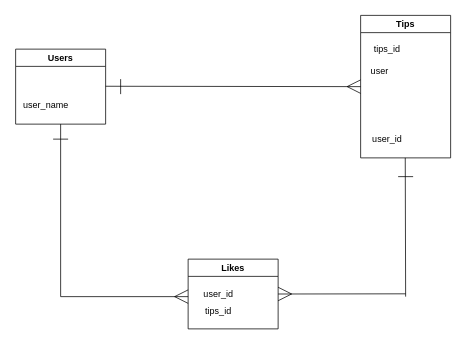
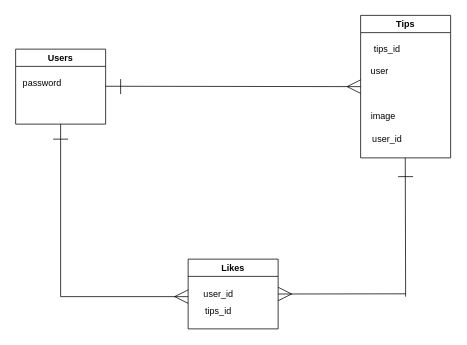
  <mxCell id="0" />
  <mxCell id="1" parent="0" />
  <mxCell id="2" style="edgeStyle=none;html=1;exitX=0.5;exitY=1;exitDx=0;exitDy=0;endArrow=none;endFill=0;" parent="1" source="3" edge="1"><mxGeometry relative="1" as="geometry"><mxPoint x="80" y="395" as="targetPoint" /></mxGeometry></mxCell>
  <mxCell id="3" value="Users" style="swimlane;whiteSpace=wrap;html=1;" parent="1" vertex="1"><mxGeometry x="20" y="65" width="120" height="100" as="geometry" /></mxCell>
- <mxCell id="5" value="user_name" style="text;html=1;align=center;verticalAlign=middle;resizable=0;points=[];autosize=1;strokeColor=none;fillColor=none;" parent="3" vertex="1"><mxGeometry y="60" width="80" height="30" as="geometry" /></mxCell>
+ <mxCell id="4" value="password" style="text;html=1;align=center;verticalAlign=middle;resizable=0;points=[];autosize=1;strokeColor=none;fillColor=none;" parent="3" vertex="1"><mxGeometry y="30" width="70" height="30" as="geometry" /></mxCell>
  <mxCell id="6" value="" style="endArrow=none;html=1;endSize=16;" parent="1" edge="1"><mxGeometry width="50" height="50" relative="1" as="geometry"><mxPoint x="160" y="125" as="sourcePoint" /><mxPoint x="160" y="105" as="targetPoint" /></mxGeometry></mxCell>
  <mxCell id="7" style="edgeStyle=none;html=1;endArrow=none;endFill=0;startArrow=ERmany;startFill=0;startSize=16;exitX=1;exitY=0.5;exitDx=0;exitDy=0;" parent="1" source="8" edge="1"><mxGeometry relative="1" as="geometry"><mxPoint x="540" y="391.26" as="targetPoint" /><mxPoint x="380" y="391" as="sourcePoint" /></mxGeometry></mxCell>
  <mxCell id="8" value="Likes" style="swimlane;whiteSpace=wrap;html=1;" parent="1" vertex="1"><mxGeometry x="250" y="345" width="120" height="93" as="geometry" /></mxCell>
  <mxCell id="9" value="user_id" style="text;html=1;align=center;verticalAlign=middle;resizable=0;points=[];autosize=1;strokeColor=none;fillColor=none;" parent="8" vertex="1"><mxGeometry x="10" y="31.5" width="60" height="30" as="geometry" /></mxCell>
  <mxCell id="10" value="tips_id" style="text;html=1;align=center;verticalAlign=middle;resizable=0;points=[];autosize=1;strokeColor=none;fillColor=none;" parent="8" vertex="1"><mxGeometry x="10" y="55" width="60" height="30" as="geometry" /></mxCell>
  <mxCell id="11" style="edgeStyle=none;html=1;exitX=1;exitY=0.5;exitDx=0;exitDy=0;endArrow=ERmany;endFill=0;endSize=16;" parent="1" edge="1"><mxGeometry relative="1" as="geometry"><mxPoint x="250" y="395" as="targetPoint" /><mxPoint x="80" y="395" as="sourcePoint" /></mxGeometry></mxCell>
  <mxCell id="12" value="" style="endArrow=none;html=1;endSize=16;" parent="1" edge="1"><mxGeometry width="50" height="50" relative="1" as="geometry"><mxPoint x="70" y="185" as="sourcePoint" /><mxPoint x="90" y="185" as="targetPoint" /></mxGeometry></mxCell>
  <mxCell id="13" value="" style="endArrow=none;html=1;endSize=16;" parent="1" edge="1"><mxGeometry width="50" height="50" relative="1" as="geometry"><mxPoint x="530" y="235" as="sourcePoint" /><mxPoint x="550" y="235" as="targetPoint" /></mxGeometry></mxCell>
  <mxCell id="14" value="Tips" style="swimlane;whiteSpace=wrap;html=1;" parent="1" vertex="1"><mxGeometry x="480" y="20" width="120" height="190" as="geometry" /></mxCell>
  <mxCell id="15" value="tips_id" style="text;html=1;align=center;verticalAlign=middle;resizable=0;points=[];autosize=1;strokeColor=none;fillColor=none;" parent="14" vertex="1"><mxGeometry x="5" y="30" width="60" height="30" as="geometry" /></mxCell>
  <mxCell id="16" value="user" style="text;html=1;align=center;verticalAlign=middle;resizable=0;points=[];autosize=1;strokeColor=none;fillColor=none;" parent="14" vertex="1"><mxGeometry x="5" y="60" width="40" height="30" as="geometry" /></mxCell>
+ <mxCell id="17" value="image" style="text;html=1;align=center;verticalAlign=middle;resizable=0;points=[];autosize=1;strokeColor=none;fillColor=none;" parent="14" vertex="1"><mxGeometry y="120" width="60" height="30" as="geometry" /></mxCell>
  <mxCell id="18" value="user_id" style="text;html=1;align=center;verticalAlign=middle;resizable=0;points=[];autosize=1;strokeColor=none;fillColor=none;" parent="14" vertex="1"><mxGeometry x="5" y="150" width="60" height="30" as="geometry" /></mxCell>
  <mxCell id="19" value="" style="endArrow=ERmany;html=1;endFill=0;endSize=16;entryX=0;entryY=0.5;entryDx=0;entryDy=0;" parent="1" target="14" edge="1"><mxGeometry width="50" height="50" relative="1" as="geometry"><mxPoint x="140" y="114.5" as="sourcePoint" /><mxPoint x="280" y="114.5" as="targetPoint" /></mxGeometry></mxCell>
  <mxCell id="20" style="edgeStyle=none;html=1;exitX=0.5;exitY=1;exitDx=0;exitDy=0;endArrow=none;endFill=0;" parent="1" edge="1"><mxGeometry relative="1" as="geometry"><mxPoint x="540" y="395" as="targetPoint" /><mxPoint x="539.5" y="210" as="sourcePoint" /></mxGeometry></mxCell>
